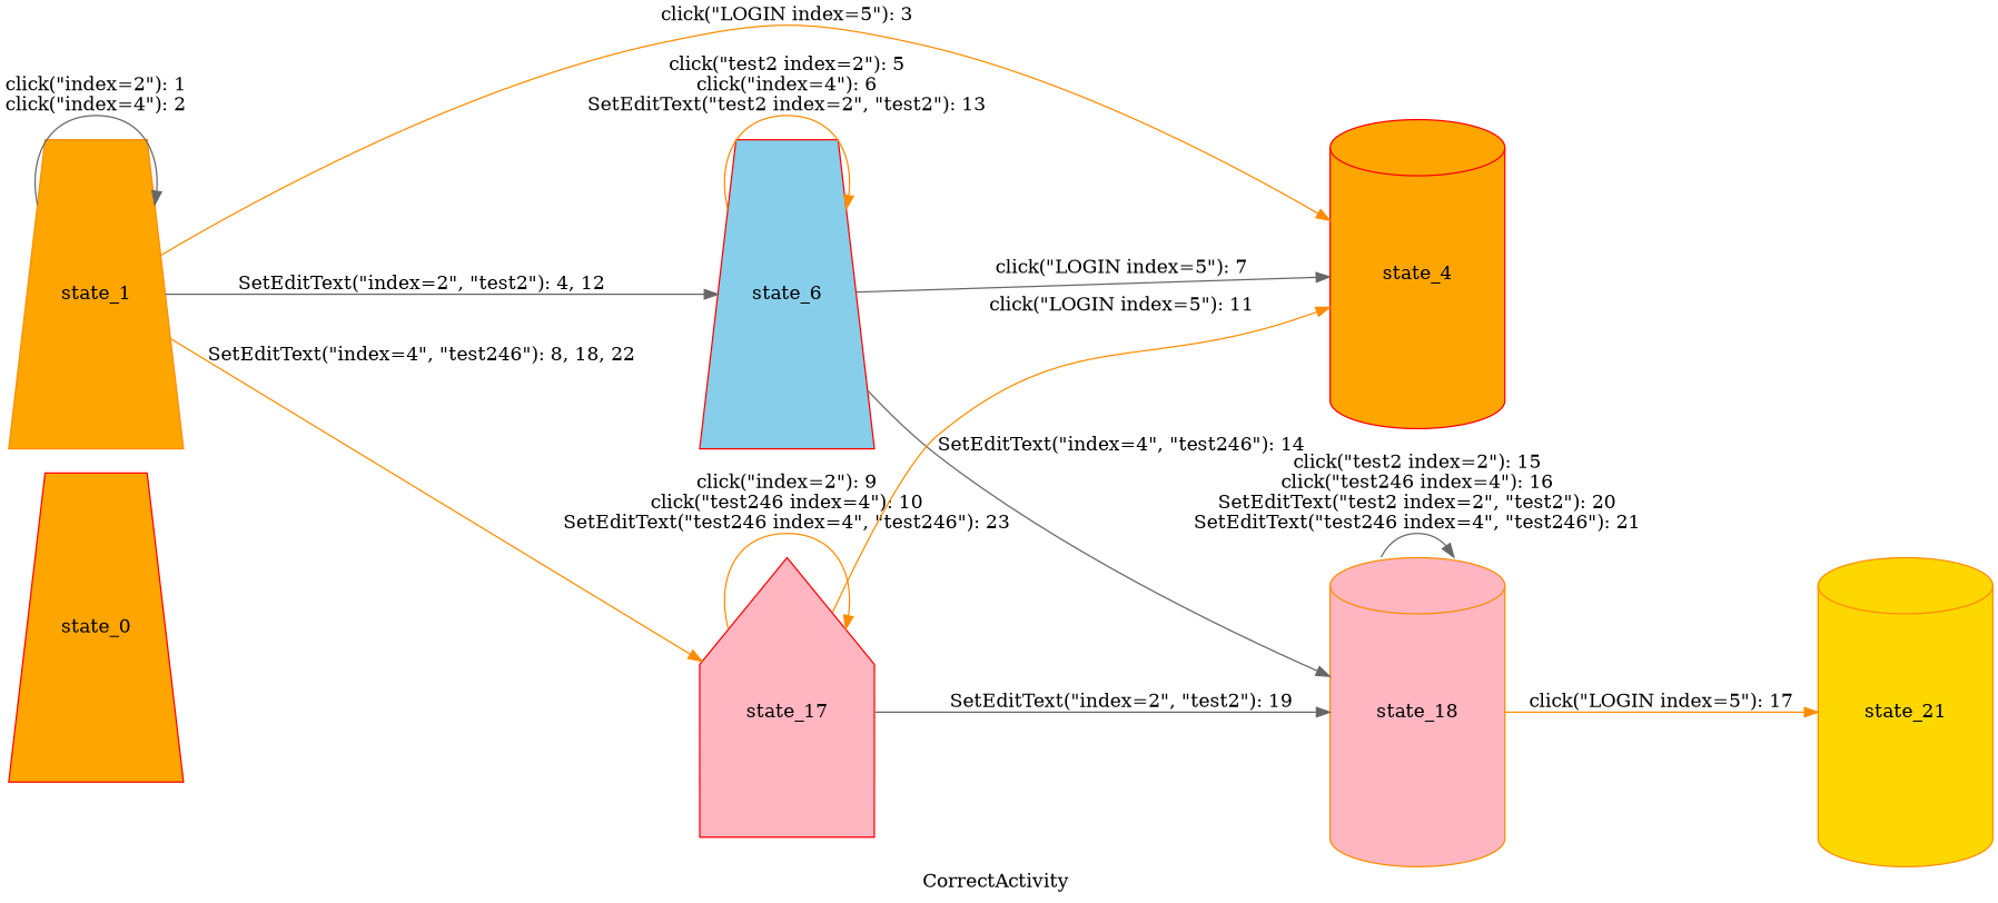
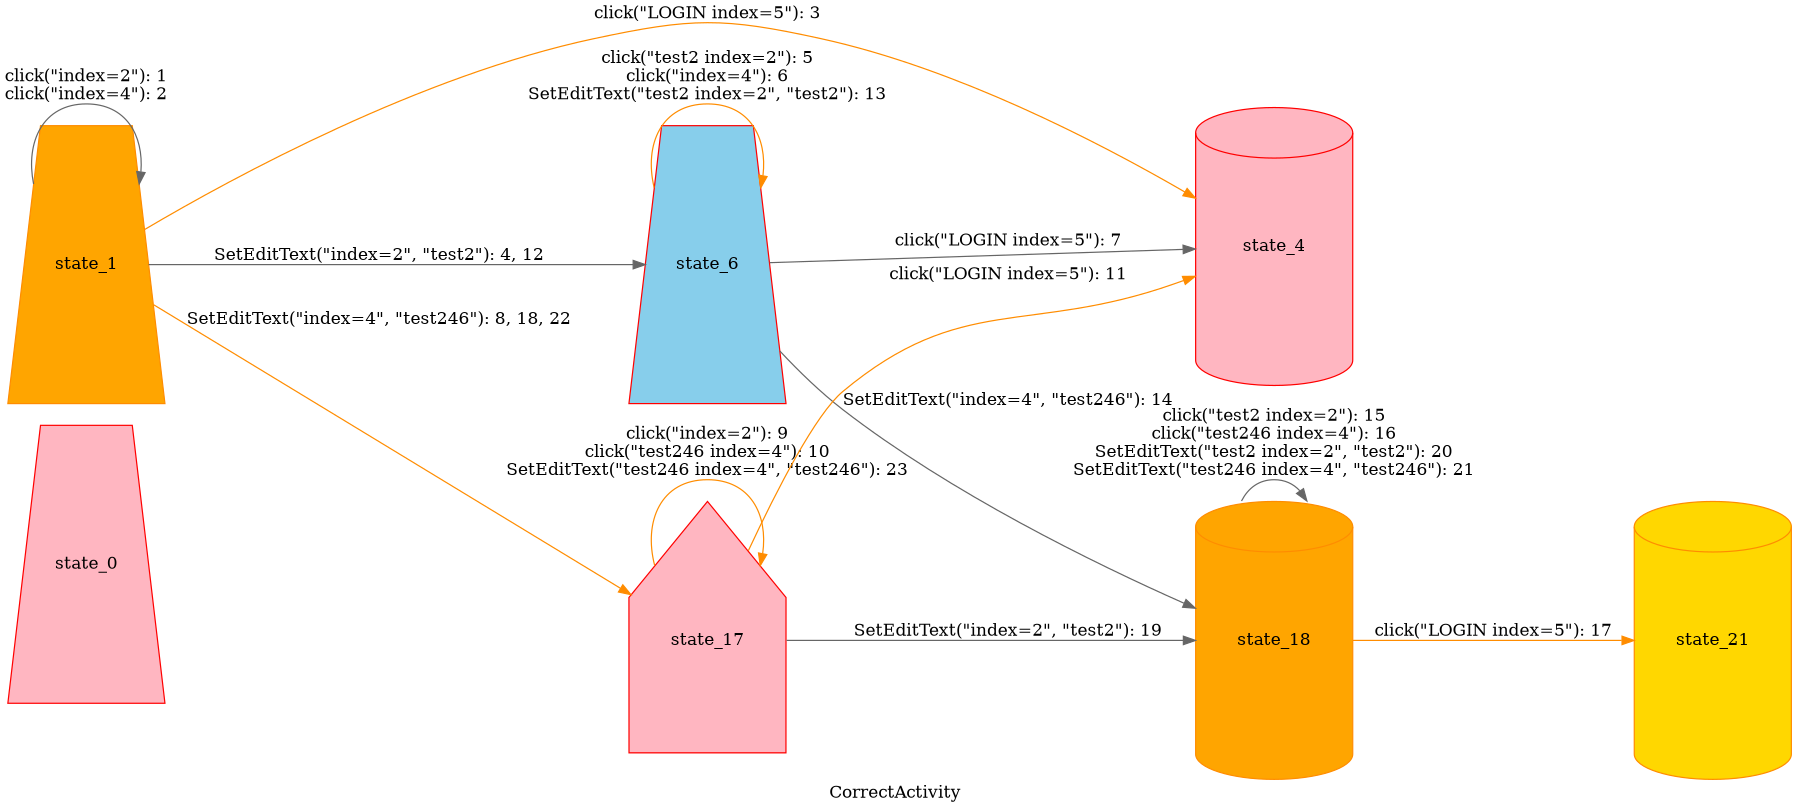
  digraph {
    color=red
    label="  CorrectActivity   "
    rankdir=LR
    node [color=red fillcolor=orange fixedsize=true shape=trapezium style=filled]
    edge [color=gray40 fontcolor=Black]
-   state_0 [height=3.2 width=1.8]
+   state_0 [fillcolor=lightpink height=3.2 width=1.8]
    state_1 [color=darkorange height=3.2 width=1.8]
    state_6 [fillcolor=skyblue height=3.2 width=1.8]
    n4 [fillcolor=lightpink height=3.2 label=state_17 shape=house width=1.8]
-   state_4 [height=3.2 shape=cylinder width=1.8]
-   state_18 [color=darkorange fillcolor=lightpink height=3.2 shape=cylinder width=1.8]
+   state_4 [fillcolor=lightpink height=3.2 shape=cylinder width=1.8]
+   state_18 [color=darkorange height=3.2 shape=cylinder width=1.8]
    state_21 [color=darkorange fillcolor=gold height=3.2 shape=cylinder width=1.8]
    state_1 -> state_1 [label="click(\"index=2\"): 1\nclick(\"index=4\"): 2\n"]
    state_1 -> state_6 [label="SetEditText(\"index=2\"\, \"test2\"): 4, 12\n"]
    state_1 -> n4 [color=darkorange label="SetEditText(\"index=4\"\, \"test246\"): 8, 18, 22\n"]
    state_1 -> state_4 [color=darkorange label="click(\"LOGIN index=5\"): 3\n"]
    state_6 -> state_6 [color=darkorange label="click(\"test2 index=2\"): 5\nclick(\"index=4\"): 6\nSetEditText(\"test2 index=2\"\, \"test2\"): 13\n"]
    state_6 -> state_4 [label="click(\"LOGIN index=5\"): 7\n"]
    state_6 -> state_18 [label="SetEditText(\"index=4\"\, \"test246\"): 14\n"]
    n4 -> n4 [color=darkorange label="click(\"index=2\"): 9\nclick(\"test246 index=4\"): 10\nSetEditText(\"test246 index=4\"\, \"test246\"): 23\n"]
    n4 -> state_4 [color=darkorange label="click(\"LOGIN index=5\"): 11\n"]
    n4 -> state_18 [label="SetEditText(\"index=2\"\, \"test2\"): 19\n"]
    state_18 -> state_18 [label="click(\"test2 index=2\"): 15\nclick(\"test246 index=4\"): 16\nSetEditText(\"test2 index=2\"\, \"test2\"): 20\nSetEditText(\"test246 index=4\"\, \"test246\"): 21\n"]
    state_18 -> state_21 [color=darkorange label="click(\"LOGIN index=5\"): 17\n"]
  }
